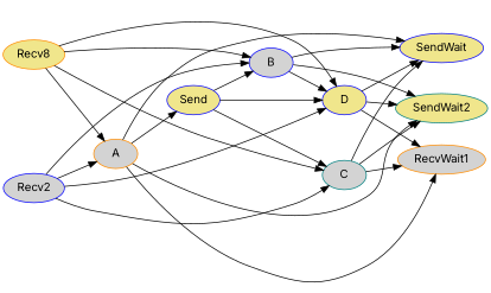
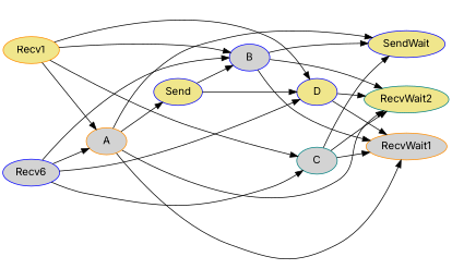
  digraph {
    fontname=Inter
    rankdir=LR
    node [color=blue fillcolor=lightgrey fontname=Inter style=filled]
    edge [fontname=Inter]
    A [color=darkorange]
    RecvWait1 [color=darkorange]
-   RecvWait2 [color=teal fillcolor=khaki label=SendWait2]
+   RecvWait2 [color=teal fillcolor=khaki]
    SendWait [fillcolor=khaki]
    Send [fillcolor=khaki]
    B
    C [color=teal]
    D [fillcolor=khaki]
-   Recv1 [color=darkorange fillcolor=khaki label=Recv8]
-   Recv2
+   Recv1 [color=darkorange fillcolor=khaki]
+   Recv2 [label=Recv6]
    A -> RecvWait1
    A -> RecvWait2
    A -> SendWait
    A -> Send
    Send -> B
-   Send -> C
    Send -> D
-   B -> D
+   B -> RecvWait1
    B -> RecvWait2
    B -> SendWait
    C -> RecvWait1
    C -> RecvWait2
    C -> SendWait
    D -> RecvWait1
    D -> RecvWait2
-   D -> SendWait
    Recv1 -> A
    Recv1 -> B
    Recv1 -> C
    Recv1 -> D
    Recv2 -> A
    Recv2 -> B
    Recv2 -> C
    Recv2 -> D
  }
